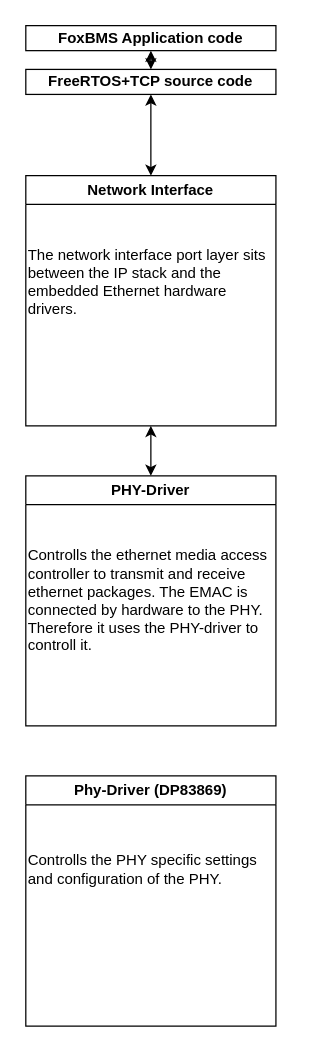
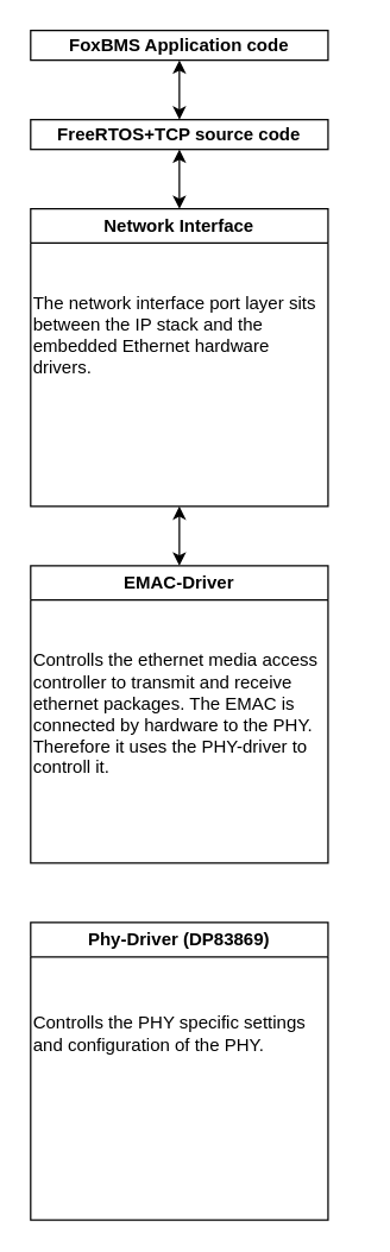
  <mxCell id="0" />
  <mxCell id="1" parent="0" />
  <mxCell id="2" value="Phy-Driver (DP83869)" style="swimlane;whiteSpace=wrap;html=1;" parent="1" vertex="1"><mxGeometry x="20" y="620" width="200" height="200" as="geometry" /></mxCell>
  <mxCell id="3" value="Controlls the PHY specific settings&amp;nbsp;&lt;div&gt;and&amp;nbsp;&lt;span style=&quot;background-color: initial;&quot;&gt;configuration of the PHY.&lt;/span&gt;&lt;/div&gt;" style="text;html=1;align=left;verticalAlign=middle;resizable=1;points=[];autosize=1;strokeColor=none;fillColor=none;movable=1;rotatable=1;deletable=1;editable=1;locked=0;connectable=1;" parent="2" vertex="1"><mxGeometry y="55" width="210" height="40" as="geometry" /></mxCell>
- <mxCell id="4" value="PHY-Driver" style="swimlane;whiteSpace=wrap;html=1;" parent="1" vertex="1"><mxGeometry x="20" y="380" width="200" height="200" as="geometry" /></mxCell>
+ <mxCell id="4" value="EMAC-Driver" style="swimlane;whiteSpace=wrap;html=1;" parent="1" vertex="1"><mxGeometry x="20" y="380" width="200" height="200" as="geometry" /></mxCell>
  <mxCell id="5" value="Controlls the ethernet media&amp;nbsp;&lt;span style=&quot;background-color: initial;&quot;&gt;access&lt;/span&gt;&lt;div&gt;&lt;span style=&quot;background-color: initial;&quot;&gt;controller to transmit and&amp;nbsp;&lt;/span&gt;&lt;span style=&quot;background-color: initial;&quot;&gt;receive&amp;nbsp;&lt;/span&gt;&lt;/div&gt;&lt;div&gt;&lt;span style=&quot;background-color: initial;&quot;&gt;ethernet packages. The EMAC is&amp;nbsp;&lt;/span&gt;&lt;/div&gt;&lt;div&gt;&lt;span style=&quot;background-color: initial;&quot;&gt;connected by hardware to the PHY.&amp;nbsp;&lt;/span&gt;&lt;/div&gt;&lt;div&gt;&lt;span style=&quot;background-color: initial;&quot;&gt;Therefore it uses the PHY-driver to&amp;nbsp;&lt;/span&gt;&lt;/div&gt;&lt;div&gt;&lt;span style=&quot;background-color: initial;&quot;&gt;controll it.&lt;/span&gt;&lt;/div&gt;" style="text;html=1;align=left;verticalAlign=middle;resizable=0;points=[];autosize=1;strokeColor=none;fillColor=none;" parent="4" vertex="1"><mxGeometry y="50" width="210" height="100" as="geometry" /></mxCell>
  <mxCell id="6" value="Network Interface" style="swimlane;whiteSpace=wrap;html=1;" parent="1" vertex="1"><mxGeometry x="20" y="140" width="200" height="200" as="geometry" /></mxCell>
  <mxCell id="7" value="&lt;div&gt;The network interface port layer sits&amp;nbsp;&lt;/div&gt;&lt;div&gt;between&amp;nbsp;&lt;span style=&quot;background-color: initial;&quot;&gt;the IP stack and the&amp;nbsp;&amp;nbsp;&lt;/span&gt;&lt;/div&gt;&lt;div&gt;embedded Ethernet hardware&amp;nbsp;&lt;/div&gt;&lt;div&gt;drivers.&lt;/div&gt;" style="text;html=1;align=left;verticalAlign=middle;resizable=0;points=[];autosize=1;strokeColor=none;fillColor=none;" parent="6" vertex="1"><mxGeometry y="50" width="220" height="70" as="geometry" /></mxCell>
- <mxCell id="8" value="&lt;b&gt;FreeRTOS+TCP source code&lt;/b&gt;" style="rounded=0;whiteSpace=wrap;html=1;" parent="1" vertex="1"><mxGeometry x="20" y="55" width="200" height="20" as="geometry" /></mxCell>
+ <mxCell id="8" value="&lt;b&gt;FreeRTOS+TCP source code&lt;/b&gt;" style="rounded=0;whiteSpace=wrap;html=1;" parent="1" vertex="1"><mxGeometry x="20" y="80" width="200" height="20" as="geometry" /></mxCell>
  <mxCell id="9" value="&lt;b&gt;FoxBMS Application code&lt;/b&gt;" style="rounded=0;whiteSpace=wrap;html=1;" parent="1" vertex="1"><mxGeometry x="20" y="20" width="200" height="20" as="geometry" /></mxCell>
  <mxCell id="10" value="" style="endArrow=classic;startArrow=classic;html=1;rounded=0;entryX=0.5;entryY=1;entryDx=0;entryDy=0;exitX=0.5;exitY=0;exitDx=0;exitDy=0;" parent="1" source="4" target="6" edge="1"><mxGeometry width="50" height="50" relative="1" as="geometry"><mxPoint x="90" y="390" as="sourcePoint" /><mxPoint x="140" y="340" as="targetPoint" /></mxGeometry></mxCell>
  <mxCell id="11" value="" style="endArrow=classic;startArrow=classic;html=1;rounded=0;exitX=0.5;exitY=1;exitDx=0;exitDy=0;entryX=0.5;entryY=0;entryDx=0;entryDy=0;" parent="1" source="8" target="6" edge="1"><mxGeometry width="50" height="50" relative="1" as="geometry"><mxPoint x="90" y="390" as="sourcePoint" /><mxPoint x="140" y="340" as="targetPoint" /></mxGeometry></mxCell>
  <mxCell id="12" value="" style="endArrow=classic;startArrow=classic;html=1;rounded=0;entryX=0.5;entryY=1;entryDx=0;entryDy=0;exitX=0.5;exitY=0;exitDx=0;exitDy=0;" parent="1" source="8" target="9" edge="1"><mxGeometry width="50" height="50" relative="1" as="geometry"><mxPoint x="90" y="390" as="sourcePoint" /><mxPoint x="140" y="340" as="targetPoint" /></mxGeometry></mxCell>
